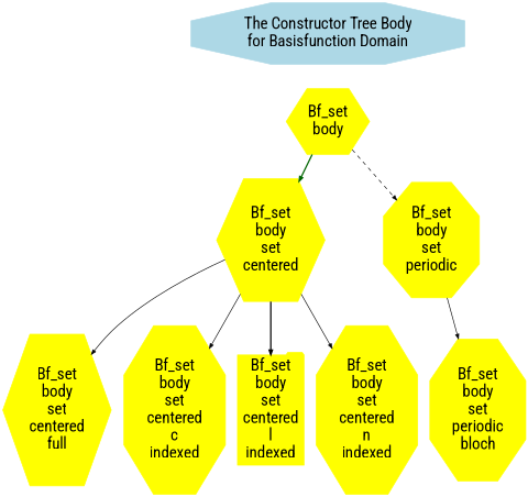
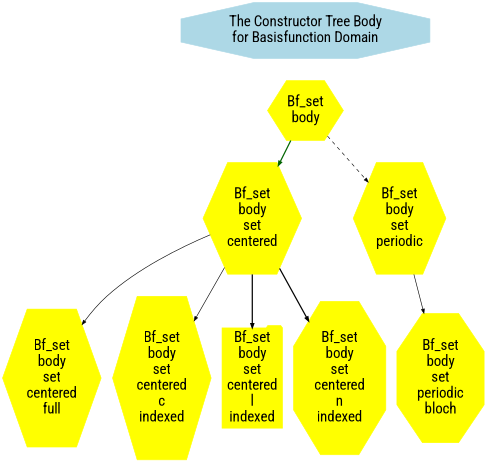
  digraph {
    fontname="Roboto Condensed"
    node [color=yellow fontcolor=black fontname="Roboto Condensed" fontsize=24 shape=octagon style=filled]
    edge [arrowsize=0.7 dir=down fontname="Roboto Condensed" fontsize=12 style=bold color=black]
    n1 [color=lightblue label="The Constructor Tree Body\nfor Basisfunction Domain"]
    "Bf_set\nbody" [shape=hexagon]
    "Bf_set\nbody\nset\ncentered" [shape=hexagon]
-   "Bf_set\nbody\nset\nperiodic"
+   "Bf_set\nbody\nset\nperiodic" [shape=hexagon]
    "Bf_set\nbody\nset\ncentered\nfull" [shape=hexagon]
-   "Bf_set\nbody\nset\ncentered\nc\nindexed"
+   "Bf_set\nbody\nset\ncentered\nc\nindexed" [shape=hexagon]
    "Bf_set\nbody\nset\ncentered\nl\nindexed" [shape=folder]
    "Bf_set\nbody\nset\ncentered\nn\nindexed"
    "Bf_set\nbody\nset\nperiodic\nbloch"
    n1 -> "Bf_set\nbody" [style=invis color=""]
    "Bf_set\nbody" -> "Bf_set\nbody\nset\ncentered" [color=darkgreen]
    "Bf_set\nbody" -> "Bf_set\nbody\nset\nperiodic" [style=dashed]
    "Bf_set\nbody\nset\ncentered" -> "Bf_set\nbody\nset\ncentered\nfull" [style=solid]
    "Bf_set\nbody\nset\ncentered" -> "Bf_set\nbody\nset\ncentered\nc\nindexed" [style=solid]
    "Bf_set\nbody\nset\ncentered" -> "Bf_set\nbody\nset\ncentered\nl\nindexed"
-   "Bf_set\nbody\nset\ncentered" -> "Bf_set\nbody\nset\ncentered\nn\nindexed" [style=solid]
+   "Bf_set\nbody\nset\ncentered" -> "Bf_set\nbody\nset\ncentered\nn\nindexed"
    "Bf_set\nbody\nset\nperiodic" -> "Bf_set\nbody\nset\nperiodic\nbloch" [style=solid]
  }
